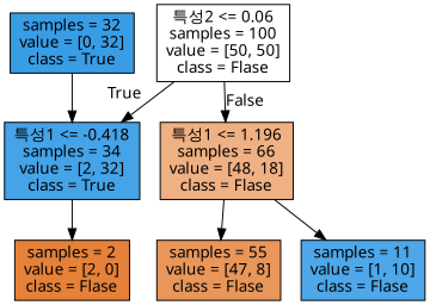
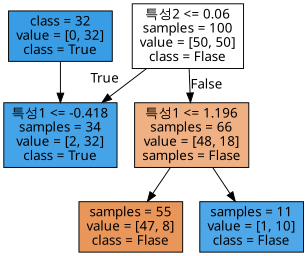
  digraph {
    fontname="Noto Sans"
    node [color=black fontname="Noto Sans" shape=box style=filled]
    edge [fontname="Noto Sans"]
    n1 [fillcolor="#ffffff" label="특성2 <= 0.06\nsamples = 100\nvalue = [50, 50]\nclass = Flase"]
    n2 [fillcolor="#45a3e7" label="특성1 <= -0.418\nsamples = 34\nvalue = [2, 32]\nclass = True"]
-   n3 [fillcolor="#efb083" label="특성1 <= 1.196\nsamples = 66\nvalue = [48, 18]\nclass = Flase"]
-   n4 [fillcolor="#e58139" label="samples = 2\nvalue = [2, 0]\nclass = Flase"]
+   n3 [fillcolor="#efb083" label="특성1 <= 1.196\nsamples = 66\nvalue = [48, 18]\nsamples = Flase"]
    n5 [fillcolor="#e9965b" label="samples = 55\nvalue = [47, 8]\nclass = Flase"]
    n6 [fillcolor="#4da7e8" label="samples = 11\nvalue = [1, 10]\nclass = Flase"]
-   n7 [fillcolor="#399de5" label="samples = 32\nvalue = [0, 32]\nclass = True"]
+   n7 [fillcolor="#399de5" label="class = 32\nvalue = [0, 32]\nclass = True"]
    n1 -> n2 [headlabel=True labelangle=45 labeldistance=2.5]
    n1 -> n3 [headlabel=False labelangle=-45 labeldistance=2.5]
-   n2 -> n4
    n3 -> n5
    n3 -> n6
    n7 -> n2
  }
